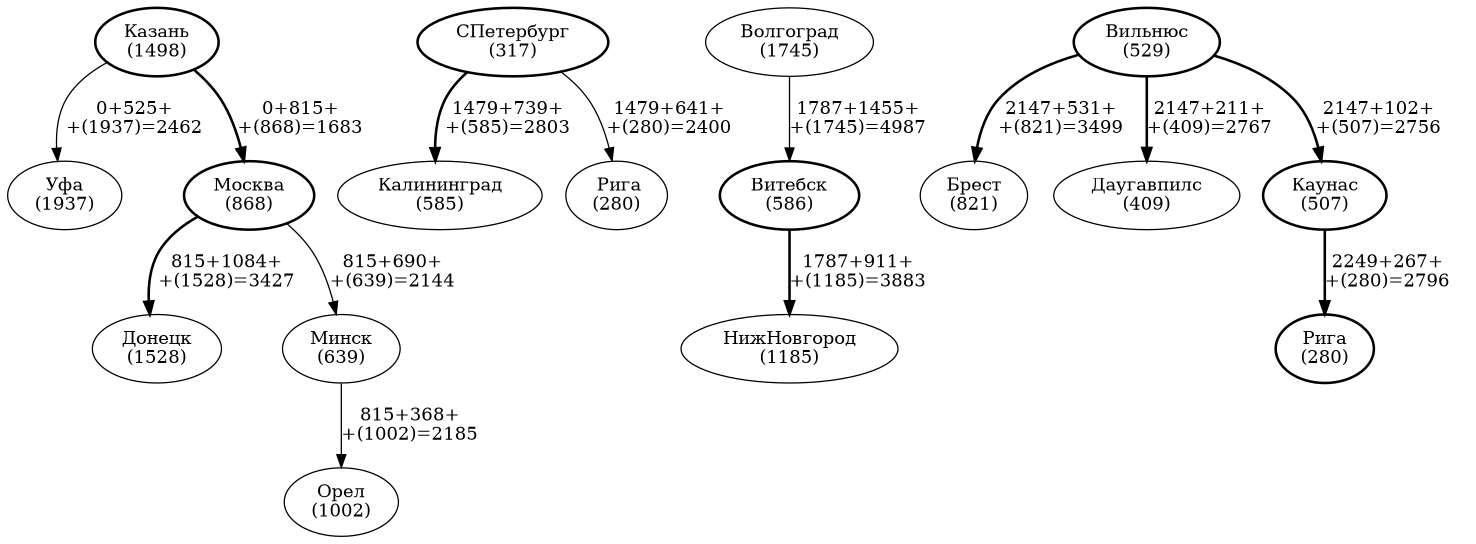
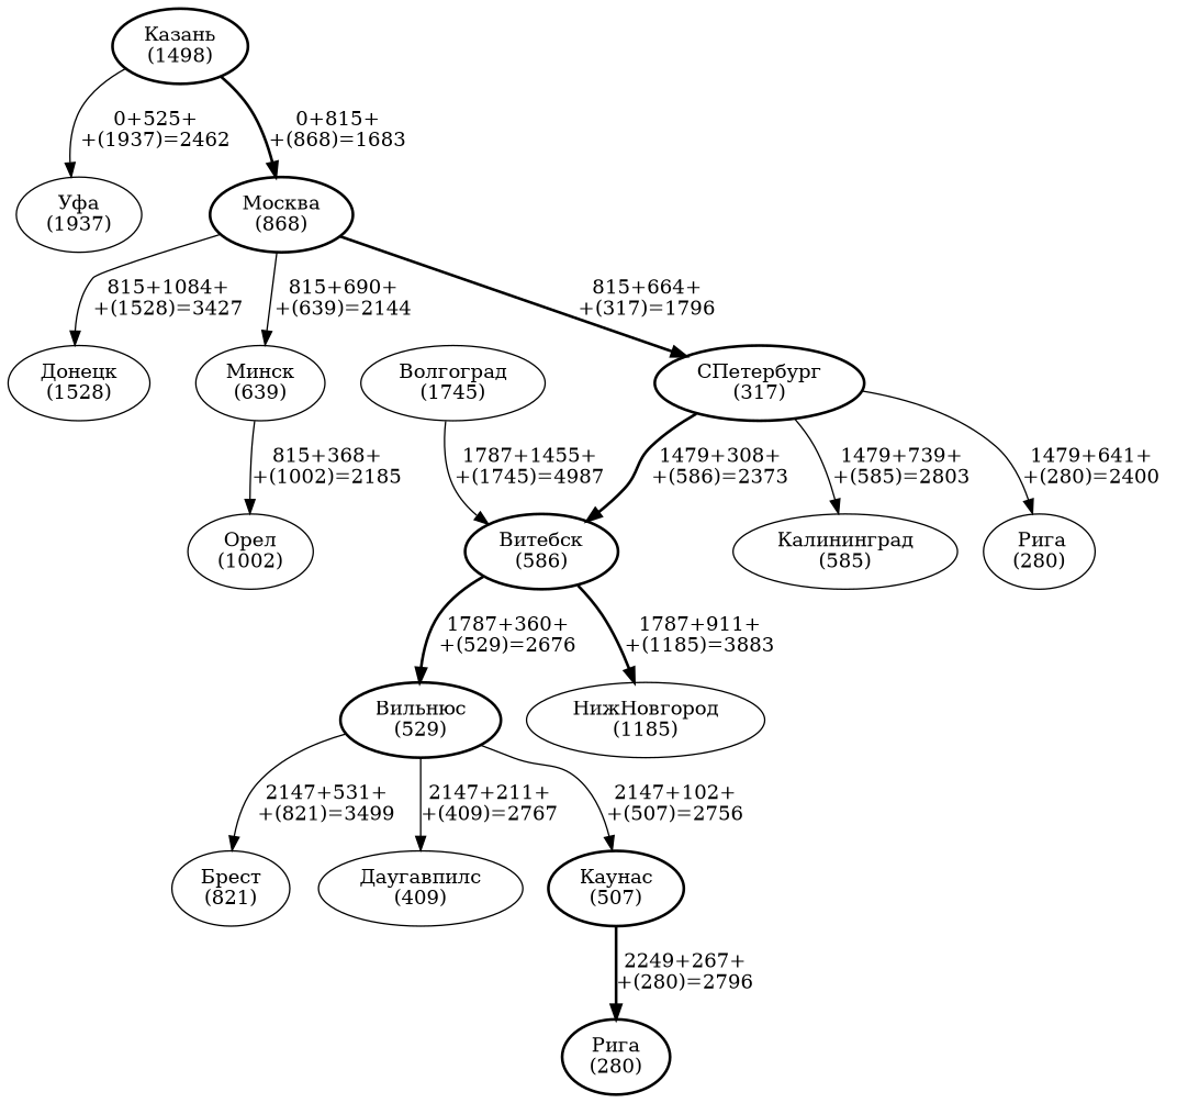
  digraph {
    "Казань\n(1498)" [style=bold]
    "Уфа\n(1937)"
    "Москва\n(868)" [style=bold]
    "Донецк\n(1528)"
    "Минск\n(639)"
    "СПетербург\n(317)" [style=bold]
    "Орел\n(1002)"
    "Витебск\n(586)" [style=bold]
    "Калининград\n(585)"
    " Рига\n(280)"
    "Вильнюс\n(529)" [style=bold]
    "НижНовгород\n(1185)"
    "Брест\n(821)"
    "Даугавпилс\n(409)"
    "Каунас\n(507)" [style=bold]
    "Волгоград\n(1745)"
    "Рига\n(280)" [style=bold]
    "Казань\n(1498)" -> "Уфа\n(1937)" [label="0+525+   \n+(1937)=2462   "]
    "Казань\n(1498)" -> "Москва\n(868)" [label="0+815+   \n+(868)=1683   " style=bold]
-   "Москва\n(868)" -> "Донецк\n(1528)" [label="815+1084+   \n+(1528)=3427   " style=bold]
+   "Москва\n(868)" -> "Донецк\n(1528)" [label="815+1084+   \n+(1528)=3427   "]
    "Москва\n(868)" -> "Минск\n(639)" [label="815+690+   \n+(639)=2144   "]
+   "Москва\n(868)" -> "СПетербург\n(317)" [label="815+664+   \n+(317)=1796   " style=bold]
    "Минск\n(639)" -> "Орел\n(1002)" [label="815+368+   \n+(1002)=2185   "]
-   "СПетербург\n(317)" -> "Калининград\n(585)" [label="1479+739+   \n+(585)=2803   " style=bold]
+   "СПетербург\n(317)" -> "Витебск\n(586)" [label="1479+308+   \n+(586)=2373   " style=bold]
+   "СПетербург\n(317)" -> "Калининград\n(585)" [label="1479+739+   \n+(585)=2803   "]
    "СПетербург\n(317)" -> " Рига\n(280)" [label="1479+641+   \n+(280)=2400   "]
+   "Витебск\n(586)" -> "Вильнюс\n(529)" [label="1787+360+   \n+(529)=2676   " style=bold]
    "Витебск\n(586)" -> "НижНовгород\n(1185)" [label="1787+911+   \n+(1185)=3883   " style=bold]
-   "Вильнюс\n(529)" -> "Брест\n(821)" [label="2147+531+   \n+(821)=3499   " style=bold]
-   "Вильнюс\n(529)" -> "Даугавпилс\n(409)" [label="2147+211+   \n+(409)=2767   " style=bold]
-   "Вильнюс\n(529)" -> "Каунас\n(507)" [label="2147+102+   \n+(507)=2756   " style=bold]
+   "Вильнюс\n(529)" -> "Брест\n(821)" [label="2147+531+   \n+(821)=3499   "]
+   "Вильнюс\n(529)" -> "Даугавпилс\n(409)" [label="2147+211+   \n+(409)=2767   "]
+   "Вильнюс\n(529)" -> "Каунас\n(507)" [label="2147+102+   \n+(507)=2756   " style=solid]
    "Каунас\n(507)" -> "Рига\n(280)" [label="2249+267+   \n+(280)=2796   " style=bold]
    "Волгоград\n(1745)" -> "Витебск\n(586)" [label="1787+1455+   \n+(1745)=4987   "]
  }
